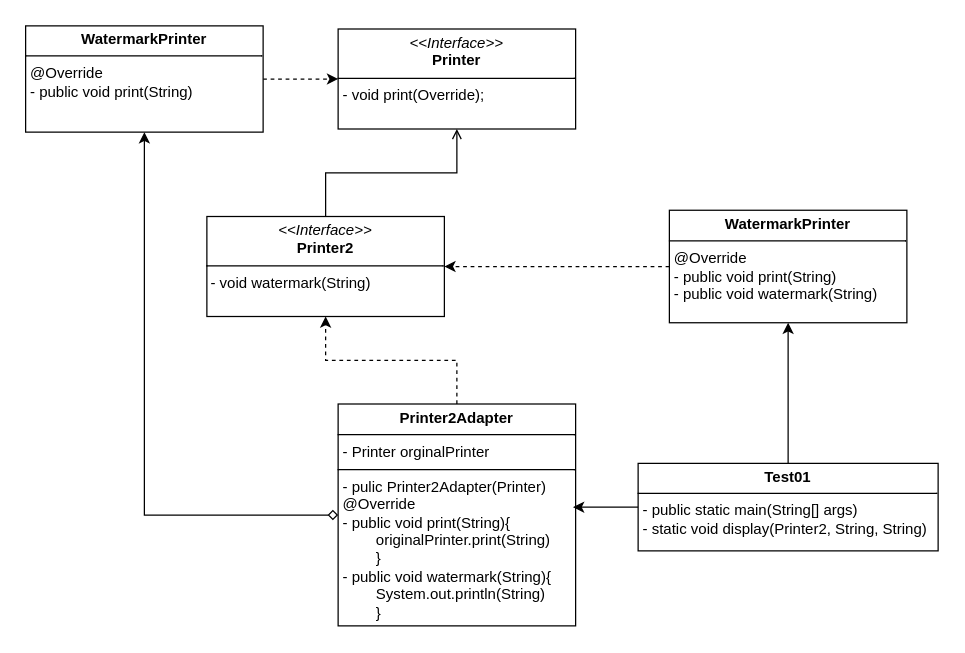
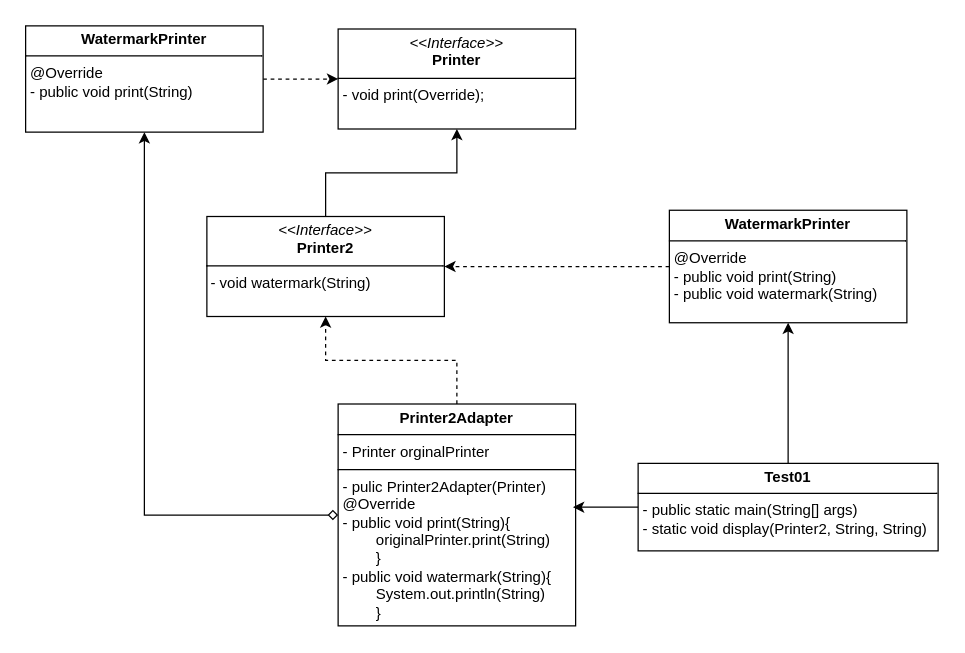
  <mxCell id="0" />
  <mxCell id="1" parent="0" />
  <mxCell id="2" value="&lt;p style=&quot;margin:0px;margin-top:4px;text-align:center;&quot;&gt;&lt;i&gt;&amp;lt;&amp;lt;Interface&amp;gt;&amp;gt;&lt;/i&gt;&lt;br&gt;&lt;b&gt;Printer&lt;/b&gt;&lt;/p&gt;&lt;hr size=&quot;1&quot; style=&quot;border-style:solid;&quot;&gt;&lt;p style=&quot;margin:0px;margin-left:4px;&quot;&gt;- void print(Override);&lt;/p&gt;&lt;p style=&quot;margin:0px;margin-left:4px;&quot;&gt;&lt;br&gt;&lt;/p&gt;" style="verticalAlign=top;align=left;overflow=fill;html=1;whiteSpace=wrap;" vertex="1" parent="1"><mxGeometry x="270" y="22.5" width="190" height="80" as="geometry" /></mxCell>
- <mxCell id="3" style="edgeStyle=orthogonalEdgeStyle;rounded=0;orthogonalLoop=1;jettySize=auto;html=1;entryX=0.5;entryY=1;entryDx=0;entryDy=0;endArrow=open;" edge="1" parent="1" source="4" target="2"><mxGeometry relative="1" as="geometry" /></mxCell>
+ <mxCell id="3" style="edgeStyle=orthogonalEdgeStyle;rounded=0;orthogonalLoop=1;jettySize=auto;html=1;entryX=0.5;entryY=1;entryDx=0;entryDy=0;" edge="1" parent="1" source="4" target="2"><mxGeometry relative="1" as="geometry" /></mxCell>
  <mxCell id="4" value="&lt;p style=&quot;margin:0px;margin-top:4px;text-align:center;&quot;&gt;&lt;i&gt;&amp;lt;&amp;lt;Interface&amp;gt;&amp;gt;&lt;/i&gt;&lt;br&gt;&lt;b&gt;Printer2&lt;/b&gt;&lt;/p&gt;&lt;hr size=&quot;1&quot; style=&quot;border-style:solid;&quot;&gt;&amp;nbsp;-&amp;nbsp;&lt;span style=&quot;background-color: initial;&quot;&gt;void watermark(String)&lt;/span&gt;" style="verticalAlign=top;align=left;overflow=fill;html=1;whiteSpace=wrap;" vertex="1" parent="1"><mxGeometry x="165" y="172.5" width="190" height="80" as="geometry" /></mxCell>
  <mxCell id="5" style="edgeStyle=orthogonalEdgeStyle;rounded=0;orthogonalLoop=1;jettySize=auto;html=1;exitX=0.5;exitY=0;exitDx=0;exitDy=0;entryX=0.5;entryY=1;entryDx=0;entryDy=0;dashed=1;" edge="1" parent="1" source="7" target="4"><mxGeometry relative="1" as="geometry" /></mxCell>
  <mxCell id="6" style="edgeStyle=orthogonalEdgeStyle;rounded=0;orthogonalLoop=1;jettySize=auto;html=1;entryX=0.5;entryY=1;entryDx=0;entryDy=0;startArrow=diamond;startFill=0;" edge="1" parent="1" source="7" target="11"><mxGeometry relative="1" as="geometry" /></mxCell>
  <mxCell id="7" value="&lt;p style=&quot;margin:0px;margin-top:4px;text-align:center;&quot;&gt;&lt;b&gt;Printer2Adapter&lt;/b&gt;&lt;/p&gt;&lt;hr size=&quot;1&quot; style=&quot;border-style:solid;&quot;&gt;&lt;p style=&quot;margin:0px;margin-left:4px;&quot;&gt;- Printer orginalPrinter&lt;/p&gt;&lt;hr size=&quot;1&quot; style=&quot;border-style:solid;&quot;&gt;&lt;p style=&quot;margin:0px;margin-left:4px;&quot;&gt;- pulic Printer2Adapter(Printer)&lt;/p&gt;&lt;p style=&quot;margin:0px;margin-left:4px;&quot;&gt;@Override&lt;/p&gt;&lt;p style=&quot;margin:0px;margin-left:4px;&quot;&gt;- public void print(String){&lt;/p&gt;&lt;p style=&quot;margin:0px;margin-left:4px;&quot;&gt;&lt;span style=&quot;white-space: pre;&quot;&gt;&#09;&lt;/span&gt;originalPrinter.print(String)&lt;br&gt;&lt;/p&gt;&lt;p style=&quot;margin:0px;margin-left:4px;&quot;&gt;&amp;nbsp; &lt;span style=&quot;white-space: pre;&quot;&gt;&#09;&lt;/span&gt;}&lt;/p&gt;&lt;p style=&quot;margin:0px;margin-left:4px;&quot;&gt;- public void watermark(String){&lt;/p&gt;&lt;p style=&quot;margin:0px;margin-left:4px;&quot;&gt;&lt;span style=&quot;white-space: pre;&quot;&gt;&#09;&lt;/span&gt;System.out.println(String)&lt;br&gt;&lt;/p&gt;&lt;p style=&quot;margin:0px;margin-left:4px;&quot;&gt;&lt;span style=&quot;white-space: pre;&quot;&gt;&#09;&lt;/span&gt;}&lt;br&gt;&lt;/p&gt;" style="verticalAlign=top;align=left;overflow=fill;html=1;whiteSpace=wrap;" vertex="1" parent="1"><mxGeometry x="270" y="322.5" width="190" height="177.5" as="geometry" /></mxCell>
  <mxCell id="8" style="edgeStyle=orthogonalEdgeStyle;rounded=0;orthogonalLoop=1;jettySize=auto;html=1;entryX=1;entryY=0.5;entryDx=0;entryDy=0;dashed=1;" edge="1" parent="1" source="9" target="4"><mxGeometry relative="1" as="geometry" /></mxCell>
  <mxCell id="9" value="&lt;p style=&quot;margin:0px;margin-top:4px;text-align:center;&quot;&gt;&lt;b&gt;WatermarkPrinter&lt;/b&gt;&lt;/p&gt;&lt;hr size=&quot;1&quot; style=&quot;border-style:solid;&quot;&gt;&lt;p style=&quot;margin:0px;margin-left:4px;&quot;&gt;@Override&lt;/p&gt;&lt;p style=&quot;margin: 0px 0px 0px 4px;&quot;&gt;- public void print(String)&lt;/p&gt;&lt;p style=&quot;margin: 0px 0px 0px 4px;&quot;&gt;- public void watermark(String)&lt;/p&gt;" style="verticalAlign=top;align=left;overflow=fill;html=1;whiteSpace=wrap;" vertex="1" parent="1"><mxGeometry x="535" y="167.5" width="190" height="90" as="geometry" /></mxCell>
  <mxCell id="10" style="edgeStyle=orthogonalEdgeStyle;rounded=0;orthogonalLoop=1;jettySize=auto;html=1;entryX=0;entryY=0.5;entryDx=0;entryDy=0;dashed=1;" edge="1" parent="1" source="11" target="2"><mxGeometry relative="1" as="geometry"><mxPoint x="470" y="222.5" as="targetPoint" /></mxGeometry></mxCell>
  <mxCell id="11" value="&lt;p style=&quot;margin:0px;margin-top:4px;text-align:center;&quot;&gt;&lt;b&gt;WatermarkPrinter&lt;/b&gt;&lt;/p&gt;&lt;hr size=&quot;1&quot; style=&quot;border-style:solid;&quot;&gt;&lt;p style=&quot;margin:0px;margin-left:4px;&quot;&gt;@Override&lt;/p&gt;&lt;p style=&quot;margin: 0px 0px 0px 4px;&quot;&gt;- public void print(String)&lt;/p&gt;" style="verticalAlign=top;align=left;overflow=fill;html=1;whiteSpace=wrap;" vertex="1" parent="1"><mxGeometry x="20" y="20" width="190" height="85" as="geometry" /></mxCell>
  <mxCell id="12" style="edgeStyle=orthogonalEdgeStyle;rounded=0;orthogonalLoop=1;jettySize=auto;html=1;entryX=0.5;entryY=1;entryDx=0;entryDy=0;" edge="1" parent="1" source="13" target="9"><mxGeometry relative="1" as="geometry" /></mxCell>
  <mxCell id="13" value="&lt;p style=&quot;margin:0px;margin-top:4px;text-align:center;&quot;&gt;&lt;b&gt;Test01&lt;/b&gt;&lt;/p&gt;&lt;hr size=&quot;1&quot; style=&quot;border-style:solid;&quot;&gt;&lt;p style=&quot;margin:0px;margin-left:4px;&quot;&gt;&lt;/p&gt;&lt;p style=&quot;margin:0px;margin-left:4px;&quot;&gt;- public static main(String[] args)&lt;/p&gt;&lt;p style=&quot;margin:0px;margin-left:4px;&quot;&gt;- static void display(Printer2, String, String)&lt;/p&gt;" style="verticalAlign=top;align=left;overflow=fill;html=1;whiteSpace=wrap;" vertex="1" parent="1"><mxGeometry x="510" y="370" width="240" height="70" as="geometry" /></mxCell>
  <mxCell id="14" style="edgeStyle=orthogonalEdgeStyle;rounded=0;orthogonalLoop=1;jettySize=auto;html=1;entryX=0.989;entryY=0.465;entryDx=0;entryDy=0;entryPerimeter=0;" edge="1" parent="1" source="13" target="7"><mxGeometry relative="1" as="geometry" /></mxCell>
